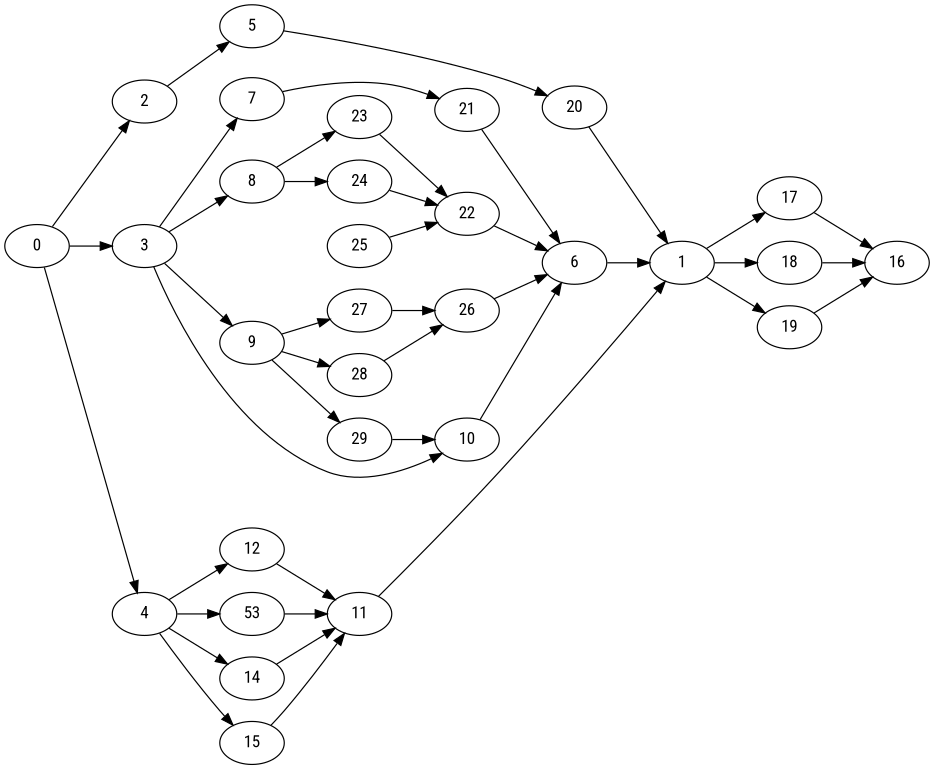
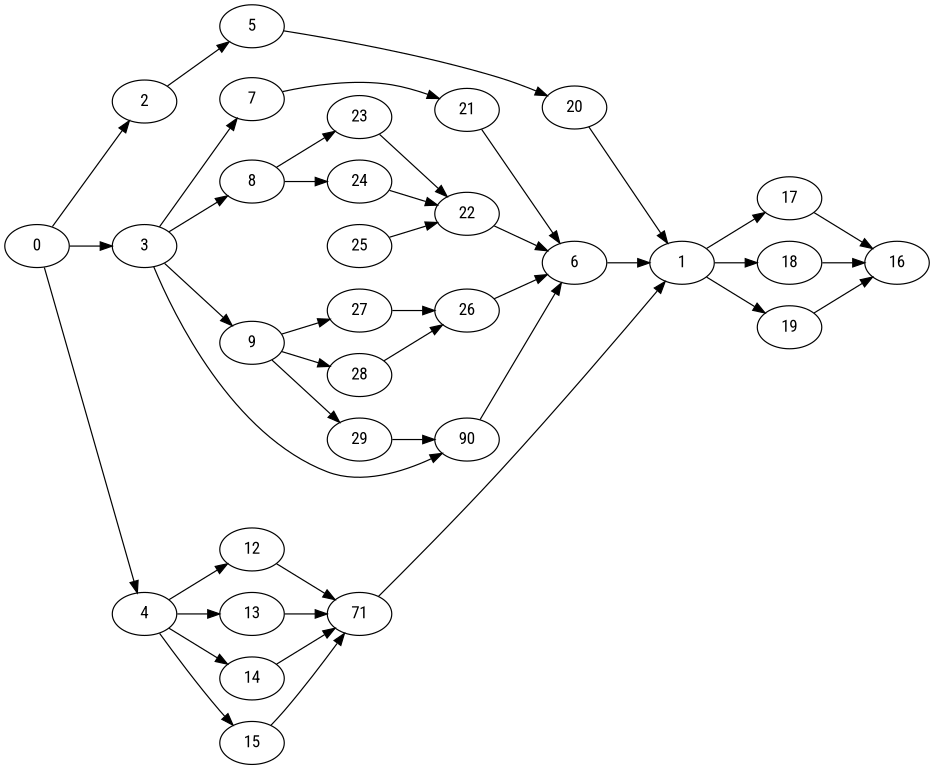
  digraph {
    fontname="Roboto Condensed"
    rankdir=LR
    node [Weight=8 fontname="Roboto Condensed"]
    edge [Weight=53 fontname="Roboto Condensed"]
    0 [Weight=3]
    2 [Weight=7]
    3 [Weight=2]
    4 [Weight=4]
    5 [Weight=10]
    7
    8 [Weight=10]
    9 [Weight=9]
-   10 [Weight=9]
+   10 [Weight=9 label=90]
    12 [Weight=9]
-   13 [Weight=2 label=53]
+   13 [Weight=2]
    14 [Weight=3]
    15
    20 [Weight=5]
    21 [Weight=2]
    23 [Weight=4]
    24 [Weight=6]
    27 [Weight=9]
    28 [Weight=7]
    29 [Weight=10]
    6 [Weight=5]
-   11 [Weight=4]
+   11 [Weight=4 label=71]
    17 [Weight=10]
    1
    18 [Weight=5]
    19 [Weight=6]
    16
    22 [Weight=3]
    25 [Weight=4]
    26
    0 -> 2 [Weight=46]
    0 -> 3 [Weight=60]
    0 -> 4 [Weight=60]
    2 -> 5 [Weight=26]
    3 -> 7 [Weight=46]
    3 -> 8 [Weight=40]
    3 -> 9
    3 -> 10
    4 -> 12 [Weight=40]
    4 -> 13 [Weight=13]
    4 -> 14
    4 -> 15
    5 -> 20 [Weight=46]
    7 -> 21 [Weight=26]
    8 -> 23
    8 -> 24 [Weight=46]
    9 -> 27
    9 -> 28 [Weight=33]
    9 -> 29 [Weight=60]
    10 -> 6 [Weight=60]
    12 -> 11
    13 -> 11 [Weight=60]
    14 -> 11 [Weight=33]
    15 -> 11 [Weight=26]
    20 -> 1 [Weight=20]
    21 -> 6
    23 -> 22
    24 -> 22 [Weight=26]
    27 -> 26 [Weight=66]
    28 -> 26 [Weight=20]
    29 -> 10 [Weight=46]
    6 -> 1 [Weight=60]
    11 -> 1 [Weight=60]
    17 -> 16 [Weight=13]
    1 -> 17 [Weight=46]
    1 -> 18 [Weight=46]
    1 -> 19 [Weight=66]
    18 -> 16
    19 -> 16 [Weight=46]
    22 -> 6 [Weight=60]
    25 -> 22 [Weight=20]
    26 -> 6 [Weight=20]
  }
